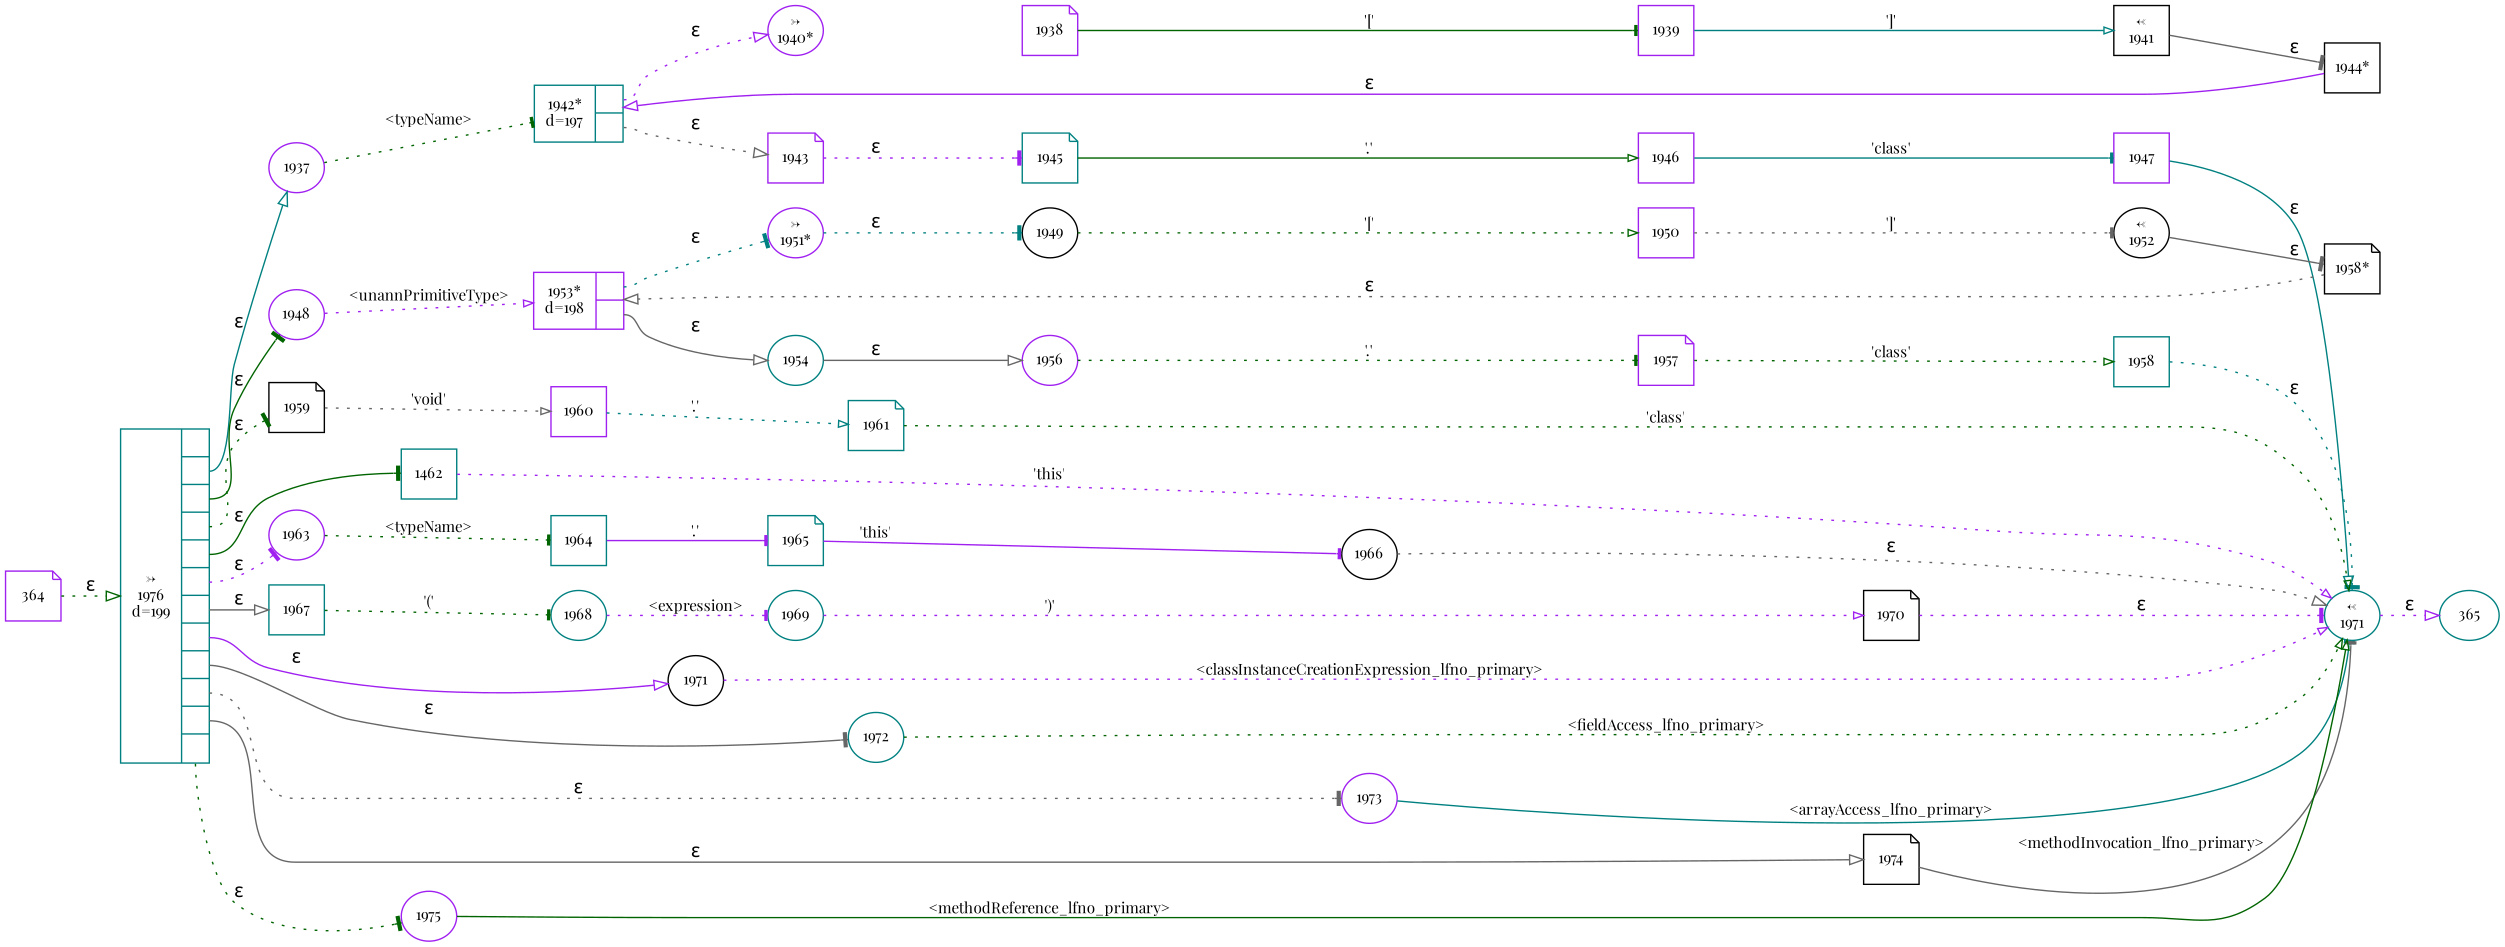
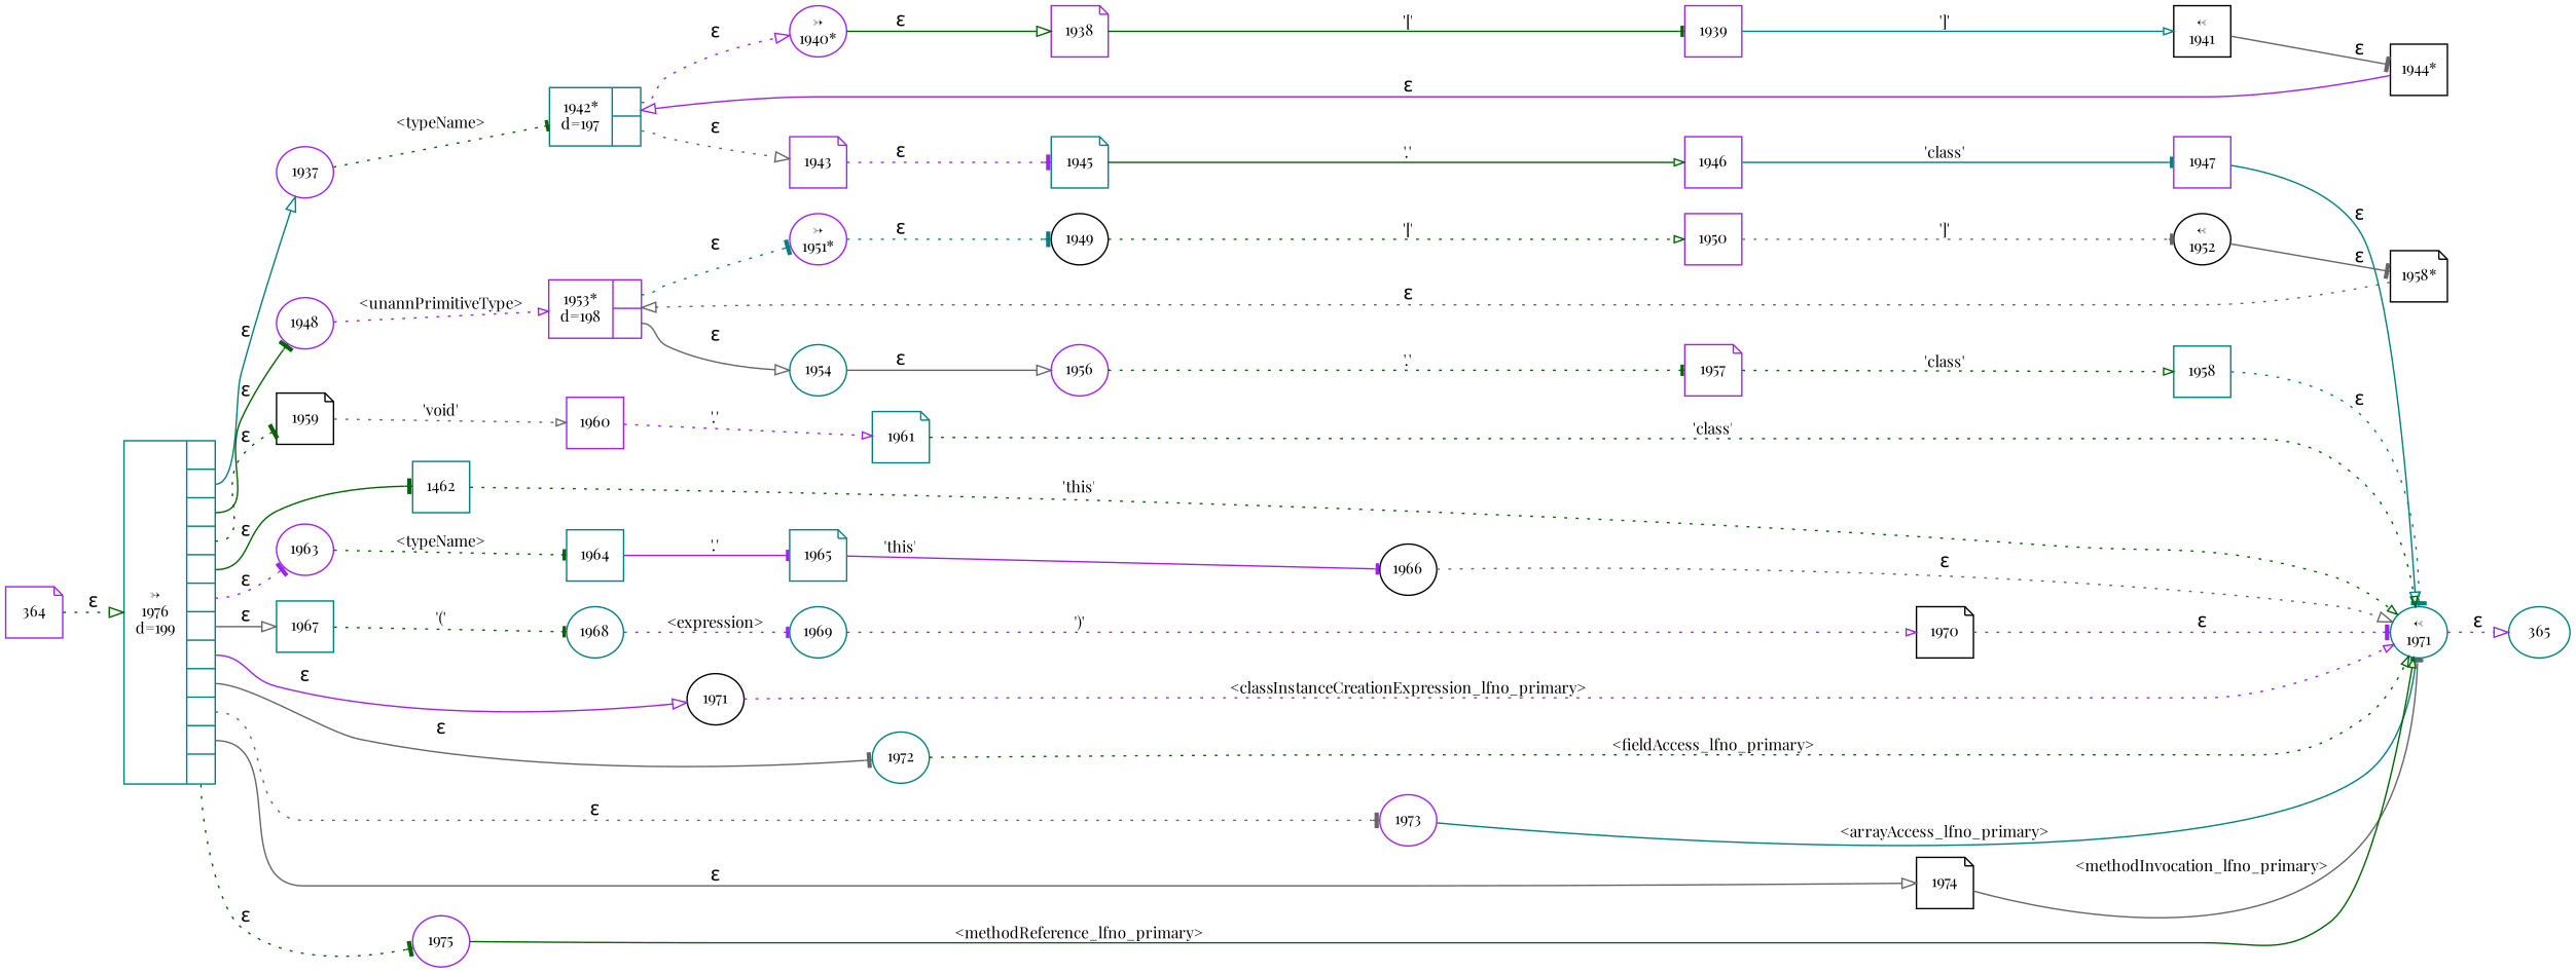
  digraph {
    fontname="Playfair Display"
    rankdir=LR
    node [color=purple fixedsize=true fontname="Playfair Display" fontsize=11 shape=ellipse peripheries=1]
    edge [arrowhead=onormal color=darkgreen fontname="Playfair Display" style=dotted]
    n1 [color=teal label=365 width=.6 peripheries=""]
    n2 [color=teal label="&larr;\n1971" width=.55]
    n3 [label=1937 width=.55]
    n4 [color=teal fixedsize=false label="{1942*\nd=197|{<p0>|<p1>}}" shape=record]
    n5 [label="&rarr;\n1940*" width=.55]
    n6 [label=1943 shape=note width=.55]
    n7 [label=1938 shape=note width=.55]
    n8 [label=1939 shape=box width=.55]
    n9 [color=black label="&larr;\n1941" shape=box width=.55]
    n10 [color=black label="1944*" shape=box width=.55]
    n11 [color=teal label=1945 shape=note width=.55]
    n12 [label=1946 shape=box width=.55]
    n13 [label=1947 shape=box width=.55]
    n14 [label=1948 width=.55]
    n15 [fixedsize=false label="{1953*\nd=198|{<p0>|<p1>}}" shape=record]
    n16 [label="&rarr;\n1951*" width=.55]
    n17 [color=teal label=1954 width=.55]
    n18 [color=black label=1949 width=.55]
    n19 [label=1950 shape=box width=.55]
    n20 [color=black label="&larr;\n1952" width=.55]
    n21 [color=black label="1958*" shape=note width=.55]
    n22 [label=1956 width=.55]
    n23 [label=1957 shape=note width=.55]
    n24 [color=teal label=1958 shape=box width=.55]
    n25 [color=black label=1959 shape=note width=.55]
    n26 [label=1960 shape=box width=.55]
    n27 [color=teal label=1961 shape=note width=.55]
    n28 [color=teal label=1462 shape=box width=.55]
    n29 [label=1963 width=.55]
    n30 [color=teal label=1964 shape=box width=.55]
    n31 [color=teal label=1965 shape=note width=.55]
    n32 [label=364 shape=note width=.55]
    n33 [color=teal fixedsize=false label="{&rarr;\n1976\nd=199|{<p0>|<p1>|<p2>|<p3>|<p4>|<p5>|<p6>|<p7>|<p8>|<p9>|<p10>|<p11>}}" shape=record]
    n34 [color=teal label=1967 shape=box width=.55]
    n35 [color=black label=1971 width=.55]
    n36 [color=teal label=1972 width=.55]
    n37 [label=1973 width=.55]
    n38 [color=black label=1974 shape=note width=.55]
    n39 [label=1975 width=.55]
    n40 [color=black label=1966 width=.55]
    n41 [color=teal label=1968 width=.55]
    n42 [color=teal label=1969 width=.55]
    n43 [color=black label=1970 shape=note width=.55]
    n2 -> n1 [color=purple label="&epsilon;"]
    n3 -> n4 [arrowhead=tee arrowsize=.7 fontsize=11 label="<typeName>"]
    n4 -> n5 [color=purple label="&epsilon;" tailport=p0]
    n4 -> n6 [color=gray40 label="&epsilon;" tailport=p1]
+   n5 -> n7 [label="&epsilon;" style=solid]
    n6 -> n11 [arrowhead=tee color=purple label="&epsilon;"]
    n7 -> n8 [arrowhead=tee arrowsize=.7 fontsize=11 label="'['" style=solid]
    n8 -> n9 [arrowsize=.7 color=teal fontsize=11 label="']'" style=solid]
    n9 -> n10 [arrowhead=tee color=gray40 label="&epsilon;" style=solid]
    n10 -> n4 [color=purple label="&epsilon;" style=solid]
    n11 -> n12 [arrowsize=.7 fontsize=11 label="'.'" style=solid]
    n12 -> n13 [arrowhead=tee arrowsize=.7 color=teal fontsize=11 label="'class'" style=solid]
    n13 -> n2 [color=teal label="&epsilon;" style=solid]
    n14 -> n15 [arrowsize=.7 color=purple fontsize=11 label="<unannPrimitiveType>"]
    n15 -> n16 [arrowhead=tee color=teal label="&epsilon;" tailport=p0]
    n15 -> n17 [color=gray40 label="&epsilon;" style=solid tailport=p1]
    n16 -> n18 [arrowhead=tee color=teal label="&epsilon;"]
    n17 -> n22 [color=gray40 label="&epsilon;" style=solid]
    n18 -> n19 [arrowsize=.7 fontsize=11 label="'['"]
    n19 -> n20 [arrowhead=tee arrowsize=.7 color=gray40 fontsize=11 label="']'"]
    n20 -> n21 [arrowhead=tee color=gray40 label="&epsilon;" style=solid]
    n21 -> n15 [color=gray40 label="&epsilon;"]
    n22 -> n23 [arrowhead=tee arrowsize=.7 fontsize=11 label="'.'"]
    n23 -> n24 [arrowsize=.7 fontsize=11 label="'class'"]
    n24 -> n2 [arrowhead=tee color=teal label="&epsilon;"]
    n25 -> n26 [arrowsize=.7 color=gray40 fontsize=11 label="'void'"]
-   n26 -> n27 [arrowsize=.7 color=teal fontsize=11 label="'.'"]
+   n26 -> n27 [arrowsize=.7 color=purple fontsize=11 label="'.'"]
    n27 -> n2 [arrowsize=.7 fontsize=11 label="'class'"]
-   n28 -> n2 [arrowsize=.7 color=purple fontsize=11 label="'this'"]
+   n28 -> n2 [arrowsize=.7 fontsize=11 label="'this'"]
    n29 -> n30 [arrowhead=tee arrowsize=.7 fontsize=11 label="<typeName>"]
    n30 -> n31 [arrowhead=tee arrowsize=.7 color=purple fontsize=11 label="'.'" style=solid]
    n31 -> n40 [arrowhead=tee arrowsize=.7 color=purple fontsize=11 label="'this'" style=solid]
    n32 -> n33 [label="&epsilon;"]
    n33 -> n3 [color=teal label="&epsilon;" style=solid tailport=p1]
    n33 -> n14 [arrowhead=tee label="&epsilon;" style=solid tailport=p2]
    n33 -> n25 [arrowhead=tee label="&epsilon;" tailport=p3]
    n33 -> n28 [arrowhead=tee label="&epsilon;" style=solid tailport=p4]
    n33 -> n29 [arrowhead=tee color=purple label="&epsilon;" tailport=p5]
    n33 -> n34 [color=gray40 label="&epsilon;" style=solid tailport=p6]
    n33 -> n35 [color=purple label="&epsilon;" style=solid tailport=p7]
    n33 -> n36 [arrowhead=tee color=gray40 label="&epsilon;" style=solid tailport=p8]
    n33 -> n37 [arrowhead=tee color=gray40 label="&epsilon;" tailport=p9]
    n33 -> n38 [color=gray40 label="&epsilon;" style=solid tailport=p10]
    n33 -> n39 [arrowhead=tee label="&epsilon;" tailport=p11]
    n34 -> n41 [arrowhead=tee arrowsize=.7 fontsize=11 label="'('"]
    n35 -> n2 [arrowsize=.7 color=purple fontsize=11 label="<classInstanceCreationExpression_lfno_primary>"]
    n36 -> n2 [arrowsize=.7 fontsize=11 label="<fieldAccess_lfno_primary>"]
    n37 -> n2 [arrowhead=tee arrowsize=.7 color=teal fontsize=11 label="<arrayAccess_lfno_primary>" style=solid]
    n38 -> n2 [arrowhead=tee arrowsize=.7 color=gray40 fontsize=11 label="<methodInvocation_lfno_primary>" style=solid]
    n39 -> n2 [arrowsize=.7 fontsize=11 label="<methodReference_lfno_primary>" style=solid]
    n40 -> n2 [color=gray40 label="&epsilon;"]
    n41 -> n42 [arrowhead=tee arrowsize=.7 color=purple fontsize=11 label="<expression>"]
    n42 -> n43 [arrowsize=.7 color=purple fontsize=11 label="')'"]
    n43 -> n2 [arrowhead=tee color=purple label="&epsilon;"]
  }
